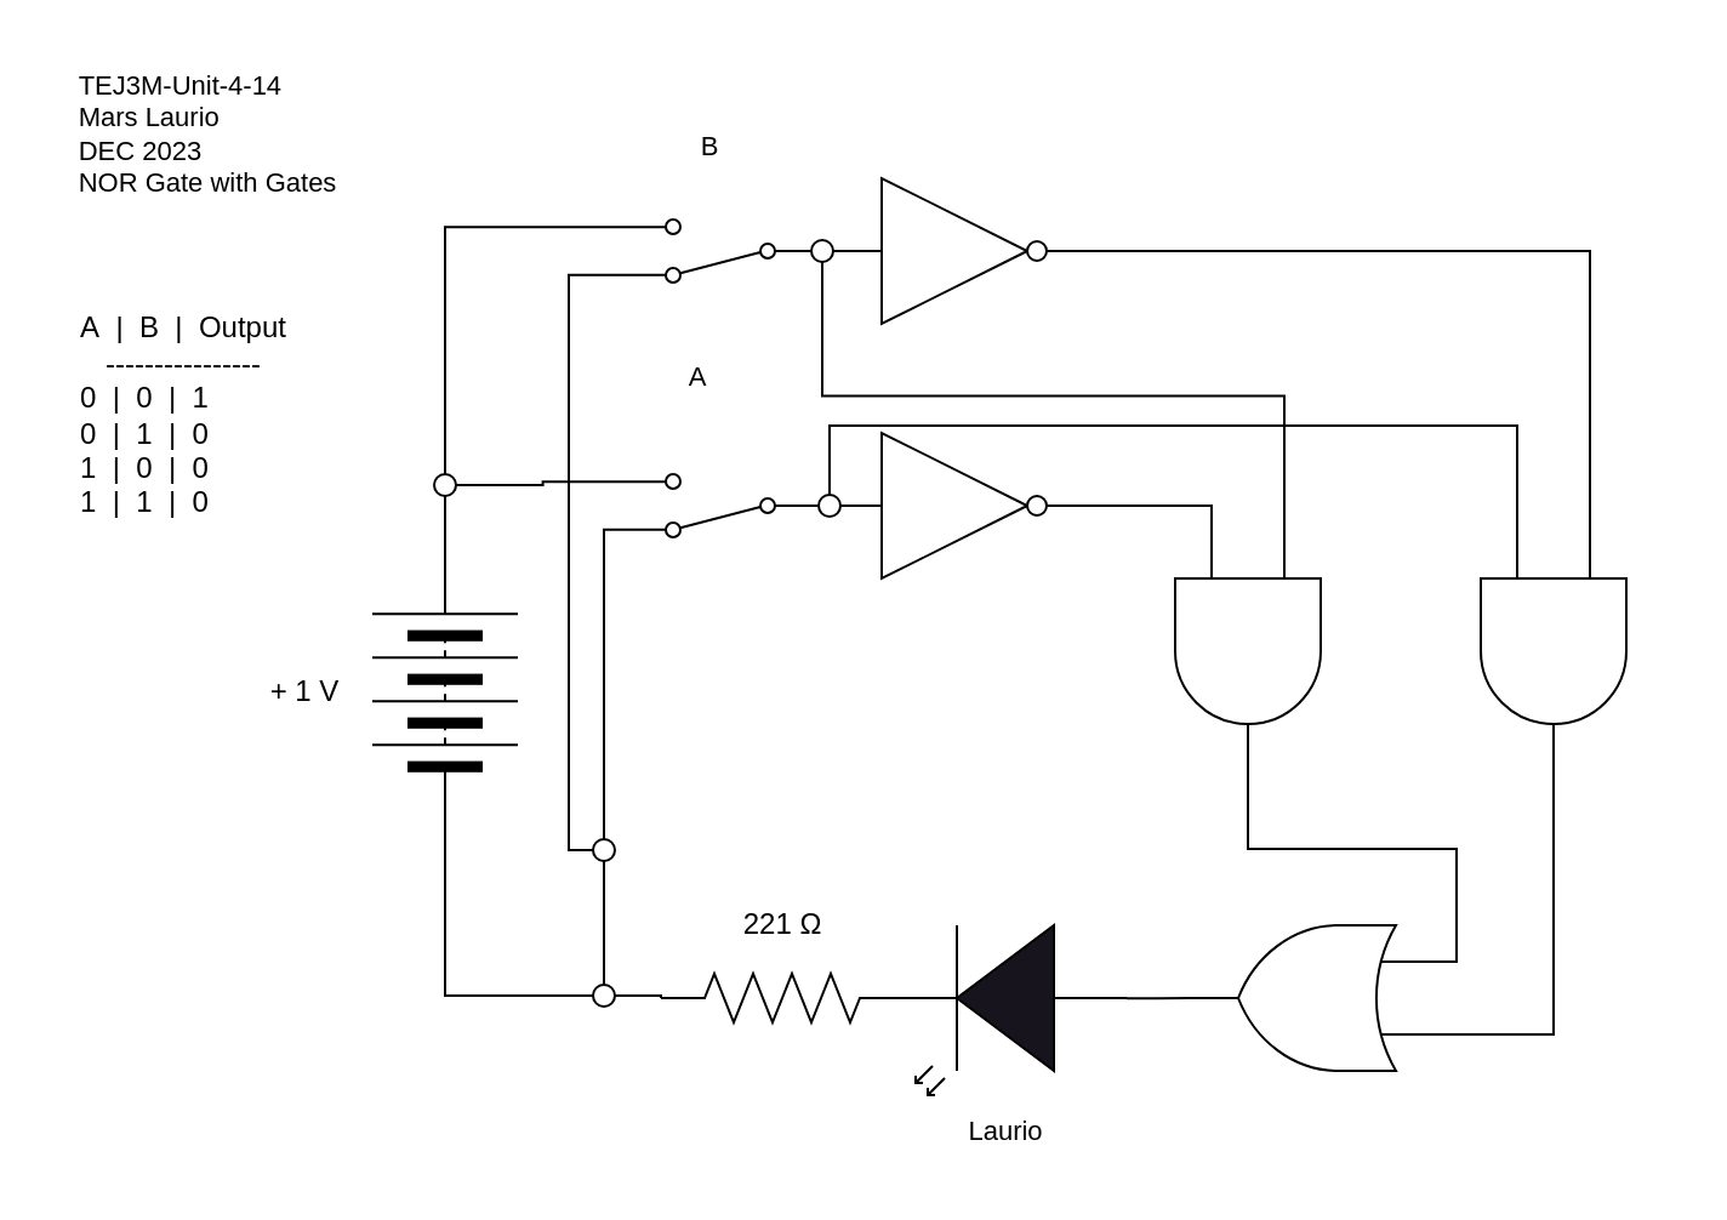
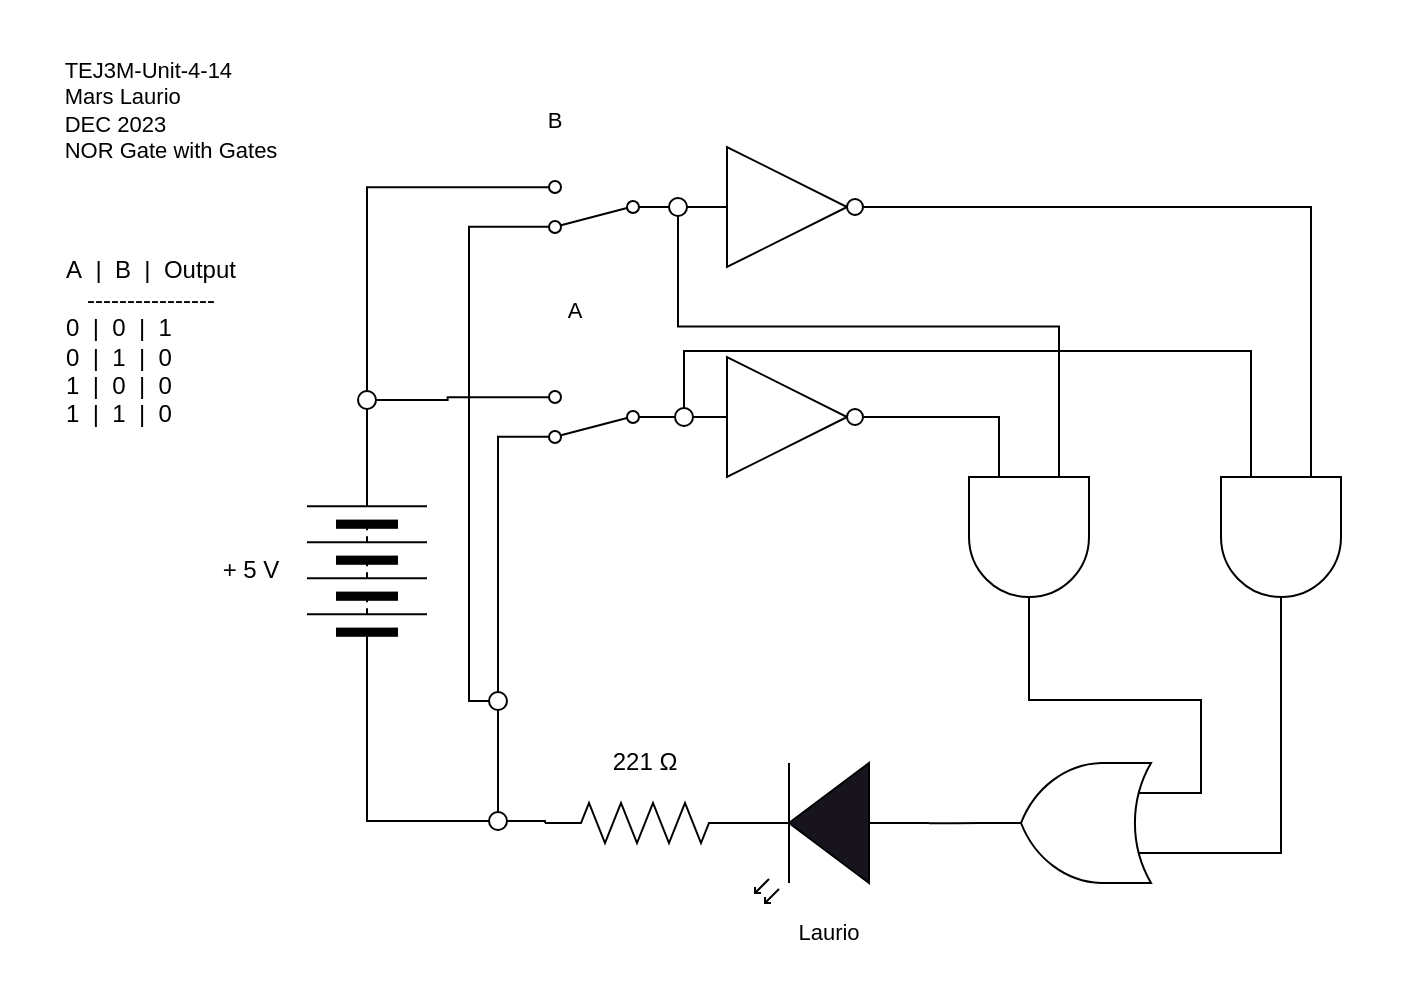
  <mxCell id="0" />
  <mxCell id="1" parent="0" />
  <mxCell id="2" value="&lt;div style=&quot;text-align: left;&quot;&gt;&lt;span style=&quot;background-color: initial;&quot;&gt;TEJ3M-Unit-4-14&lt;/span&gt;&lt;/div&gt;&lt;div style=&quot;text-align: left;&quot;&gt;&lt;span style=&quot;background-color: initial;&quot;&gt;Mars Laurio&lt;/span&gt;&lt;/div&gt;&lt;div style=&quot;text-align: left;&quot;&gt;&lt;span style=&quot;background-color: initial;&quot;&gt;DEC 2023&lt;/span&gt;&lt;/div&gt;&lt;div style=&quot;text-align: left;&quot;&gt;&lt;span style=&quot;background-color: initial;&quot;&gt;NOR Gate with Gates&lt;/span&gt;&lt;/div&gt;" style="text;html=1;align=center;verticalAlign=middle;resizable=0;points=[];autosize=1;strokeColor=none;fillColor=none;fontSize=11;fontFamily=Helvetica;fontColor=default;" parent="1" vertex="1"><mxGeometry x="20" y="20" width="130" height="70" as="geometry" /></mxCell>
  <mxCell id="3" value="&lt;div style=&quot;text-align: left;&quot;&gt;&lt;span style=&quot;background-color: initial;&quot;&gt;A&amp;nbsp; |&amp;nbsp; B&amp;nbsp; |&amp;nbsp; Output&lt;/span&gt;&lt;/div&gt;----------------&lt;br&gt;&lt;div style=&quot;text-align: left;&quot;&gt;&lt;span style=&quot;background-color: initial;&quot;&gt;0&amp;nbsp; |&amp;nbsp; 0&amp;nbsp; |&amp;nbsp; 1&lt;/span&gt;&lt;/div&gt;&lt;div style=&quot;text-align: left;&quot;&gt;0&amp;nbsp; |&amp;nbsp; 1&amp;nbsp; |&amp;nbsp; 0&lt;/div&gt;&lt;div style=&quot;text-align: left;&quot;&gt;1&amp;nbsp; |&amp;nbsp; 0&amp;nbsp; |&amp;nbsp; 0&lt;/div&gt;&lt;div style=&quot;text-align: left;&quot;&gt;1&amp;nbsp; |&amp;nbsp; 1&amp;nbsp; |&amp;nbsp; 0&lt;/div&gt;" style="text;html=1;align=center;verticalAlign=middle;resizable=0;points=[];autosize=1;strokeColor=none;fillColor=none;" parent="1" vertex="1"><mxGeometry x="20" y="121" width="110" height="100" as="geometry" /></mxCell>
- <mxCell id="4" value="+ 1 V" style="text;html=1;align=center;verticalAlign=middle;resizable=0;points=[];autosize=1;strokeColor=none;fillColor=none;" parent="1" vertex="1"><mxGeometry x="100" y="270" width="50" height="30" as="geometry" /></mxCell>
+ <mxCell id="4" value="+ 5 V" style="text;html=1;align=center;verticalAlign=middle;resizable=0;points=[];autosize=1;strokeColor=none;fillColor=none;" parent="1" vertex="1"><mxGeometry x="100" y="270" width="50" height="30" as="geometry" /></mxCell>
  <mxCell id="5" value="221&amp;nbsp;Ω" style="text;html=1;align=center;verticalAlign=middle;resizable=0;points=[];autosize=1;strokeColor=none;fillColor=none;" parent="1" vertex="1"><mxGeometry x="292" y="366" width="60" height="30" as="geometry" /></mxCell>
  <mxCell id="6" style="edgeStyle=orthogonalEdgeStyle;shape=connector;rounded=0;html=1;exitX=0;exitY=0.57;exitDx=0;exitDy=0;exitPerimeter=0;entryX=1;entryY=0.5;entryDx=0;entryDy=0;entryPerimeter=0;labelBackgroundColor=default;strokeColor=default;fontFamily=Helvetica;fontSize=11;fontColor=default;endArrow=none;endFill=0;" edge="1" parent="1" source="7" target="43"><mxGeometry relative="1" as="geometry" /></mxCell>
  <mxCell id="7" value="" style="verticalLabelPosition=bottom;shadow=0;dashed=0;align=center;html=1;verticalAlign=top;shape=mxgraph.electrical.opto_electronics.led_2;pointerEvents=1;rotation=-180;fillColor=#18141D;" parent="1" vertex="1"><mxGeometry x="364" y="381" width="100" height="70" as="geometry" /></mxCell>
  <mxCell id="8" style="edgeStyle=orthogonalEdgeStyle;shape=connector;rounded=0;html=1;exitX=1;exitY=0.5;exitDx=0;exitDy=0;exitPerimeter=0;entryX=1;entryY=0.57;entryDx=0;entryDy=0;entryPerimeter=0;labelBackgroundColor=default;strokeColor=default;fontFamily=Helvetica;fontSize=11;fontColor=default;endArrow=none;endFill=0;" parent="1" source="9" target="7" edge="1"><mxGeometry relative="1" as="geometry" /></mxCell>
  <mxCell id="9" value="" style="pointerEvents=1;verticalLabelPosition=bottom;shadow=0;dashed=0;align=center;html=1;verticalAlign=top;shape=mxgraph.electrical.resistors.resistor_2;" parent="1" vertex="1"><mxGeometry x="272" y="401" width="100" height="20" as="geometry" /></mxCell>
  <mxCell id="10" style="edgeStyle=orthogonalEdgeStyle;shape=connector;rounded=0;html=1;exitX=0;exitY=0.5;exitDx=0;exitDy=0;entryX=0;entryY=0.5;entryDx=0;entryDy=0;labelBackgroundColor=default;strokeColor=default;fontFamily=Helvetica;fontSize=11;fontColor=default;endArrow=none;endFill=0;" parent="1" source="12" target="15" edge="1"><mxGeometry relative="1" as="geometry" /></mxCell>
  <mxCell id="11" style="edgeStyle=orthogonalEdgeStyle;shape=connector;rounded=0;html=1;exitX=1;exitY=0.5;exitDx=0;exitDy=0;entryX=0.5;entryY=1;entryDx=0;entryDy=0;labelBackgroundColor=default;strokeColor=default;fontFamily=Helvetica;fontSize=11;fontColor=default;endArrow=none;endFill=0;" parent="1" source="12" target="25" edge="1"><mxGeometry relative="1" as="geometry" /></mxCell>
  <mxCell id="12" value="" style="pointerEvents=1;verticalLabelPosition=bottom;shadow=0;dashed=0;align=center;html=1;verticalAlign=top;shape=mxgraph.electrical.miscellaneous.batteryStack;rotation=-90;" parent="1" vertex="1"><mxGeometry x="133" y="255" width="100" height="60" as="geometry" /></mxCell>
  <mxCell id="13" style="edgeStyle=orthogonalEdgeStyle;shape=connector;rounded=0;html=1;exitX=1;exitY=0.5;exitDx=0;exitDy=0;entryX=0;entryY=0.5;entryDx=0;entryDy=0;entryPerimeter=0;labelBackgroundColor=default;strokeColor=default;fontFamily=Helvetica;fontSize=11;fontColor=default;endArrow=none;endFill=0;" parent="1" source="15" target="9" edge="1"><mxGeometry relative="1" as="geometry" /></mxCell>
  <mxCell id="14" style="edgeStyle=orthogonalEdgeStyle;shape=connector;rounded=0;html=1;exitX=0.5;exitY=0;exitDx=0;exitDy=0;entryX=0.5;entryY=1;entryDx=0;entryDy=0;labelBackgroundColor=default;strokeColor=default;fontFamily=Helvetica;fontSize=11;fontColor=default;endArrow=none;endFill=0;" parent="1" source="15" target="27" edge="1"><mxGeometry relative="1" as="geometry" /></mxCell>
  <mxCell id="15" value="" style="ellipse;whiteSpace=wrap;html=1;aspect=fixed;fontFamily=Helvetica;fontSize=11;" parent="1" vertex="1"><mxGeometry x="244" y="405.5" width="9" height="9" as="geometry" /></mxCell>
  <mxCell id="16" value="" style="shape=mxgraph.electrical.electro-mechanical.twoWaySwitch;aspect=fixed;elSwitchState=2;rotation=-180;flipV=0;" parent="1" vertex="1"><mxGeometry x="259" y="195" width="75" height="26" as="geometry" /></mxCell>
  <mxCell id="17" value="A" style="text;html=1;align=center;verticalAlign=middle;resizable=0;points=[];autosize=1;strokeColor=none;fillColor=none;fontSize=11;fontFamily=Helvetica;fontColor=default;" parent="1" vertex="1"><mxGeometry x="272" y="140" width="30" height="30" as="geometry" /></mxCell>
  <mxCell id="18" value="Laurio" style="text;html=1;align=center;verticalAlign=middle;resizable=0;points=[];autosize=1;strokeColor=none;fillColor=none;fontSize=11;fontFamily=Helvetica;fontColor=default;" parent="1" vertex="1"><mxGeometry x="384" y="451" width="60" height="30" as="geometry" /></mxCell>
  <mxCell id="19" style="edgeStyle=orthogonalEdgeStyle;shape=connector;rounded=0;html=1;exitX=1;exitY=0.12;exitDx=0;exitDy=0;entryX=0;entryY=0.5;entryDx=0;entryDy=0;labelBackgroundColor=default;strokeColor=default;fontFamily=Helvetica;fontSize=11;fontColor=default;endArrow=none;endFill=0;" parent="1" source="21" target="27" edge="1"><mxGeometry relative="1" as="geometry" /></mxCell>
  <mxCell id="20" style="edgeStyle=orthogonalEdgeStyle;shape=connector;rounded=0;html=1;exitX=0;exitY=0.5;exitDx=0;exitDy=0;entryX=0;entryY=0.5;entryDx=0;entryDy=0;entryPerimeter=0;labelBackgroundColor=default;strokeColor=default;fontFamily=Helvetica;fontSize=11;fontColor=default;endArrow=none;endFill=0;startArrow=none;" edge="1" parent="1" source="42" target="29"><mxGeometry relative="1" as="geometry" /></mxCell>
  <mxCell id="21" value="" style="shape=mxgraph.electrical.electro-mechanical.twoWaySwitch;aspect=fixed;elSwitchState=2;rotation=-180;flipV=0;" parent="1" vertex="1"><mxGeometry x="259" y="90" width="75" height="26" as="geometry" /></mxCell>
- <mxCell id="22" value="B" style="text;html=1;align=center;verticalAlign=middle;resizable=0;points=[];autosize=1;strokeColor=none;fillColor=none;fontSize=11;fontFamily=Helvetica;fontColor=default;" parent="1" vertex="1"><mxGeometry x="277" y="45" width="30" height="30" as="geometry" /></mxCell>
+ <mxCell id="22" value="B" style="text;html=1;align=center;verticalAlign=middle;resizable=0;points=[];autosize=1;strokeColor=none;fillColor=none;fontSize=11;fontFamily=Helvetica;fontColor=default;" parent="1" vertex="1"><mxGeometry x="262" y="45" width="30" height="30" as="geometry" /></mxCell>
  <mxCell id="23" style="edgeStyle=orthogonalEdgeStyle;shape=connector;rounded=0;html=1;exitX=1;exitY=0.5;exitDx=0;exitDy=0;entryX=1;entryY=0.88;entryDx=0;entryDy=0;labelBackgroundColor=default;strokeColor=default;fontFamily=Helvetica;fontSize=11;fontColor=default;endArrow=none;endFill=0;" parent="1" source="25" target="16" edge="1"><mxGeometry relative="1" as="geometry" /></mxCell>
  <mxCell id="24" style="edgeStyle=orthogonalEdgeStyle;shape=connector;rounded=0;html=1;exitX=0.5;exitY=0;exitDx=0;exitDy=0;entryX=1;entryY=0.88;entryDx=0;entryDy=0;labelBackgroundColor=default;strokeColor=default;fontFamily=Helvetica;fontSize=11;fontColor=default;endArrow=none;endFill=0;" parent="1" source="25" target="21" edge="1"><mxGeometry relative="1" as="geometry" /></mxCell>
  <mxCell id="25" value="" style="ellipse;whiteSpace=wrap;html=1;aspect=fixed;fontFamily=Helvetica;fontSize=11;" parent="1" vertex="1"><mxGeometry x="178.5" y="195" width="9" height="9" as="geometry" /></mxCell>
  <mxCell id="26" style="edgeStyle=orthogonalEdgeStyle;shape=connector;rounded=0;html=1;exitX=0.5;exitY=0;exitDx=0;exitDy=0;entryX=1;entryY=0.12;entryDx=0;entryDy=0;labelBackgroundColor=default;strokeColor=default;fontFamily=Helvetica;fontSize=11;fontColor=default;endArrow=none;endFill=0;" parent="1" source="27" target="16" edge="1"><mxGeometry relative="1" as="geometry" /></mxCell>
  <mxCell id="27" value="" style="ellipse;whiteSpace=wrap;html=1;aspect=fixed;fontFamily=Helvetica;fontSize=11;" parent="1" vertex="1"><mxGeometry x="244" y="345.5" width="9" height="9" as="geometry" /></mxCell>
  <mxCell id="28" style="edgeStyle=orthogonalEdgeStyle;shape=connector;rounded=0;html=1;exitX=1;exitY=0.5;exitDx=0;exitDy=0;exitPerimeter=0;entryX=0;entryY=0.25;entryDx=0;entryDy=0;entryPerimeter=0;labelBackgroundColor=default;strokeColor=default;fontFamily=Helvetica;fontSize=11;fontColor=default;endArrow=none;endFill=0;" edge="1" parent="1" source="29" target="34"><mxGeometry relative="1" as="geometry" /></mxCell>
  <mxCell id="29" value="" style="verticalLabelPosition=bottom;shadow=0;dashed=0;align=center;html=1;verticalAlign=top;shape=mxgraph.electrical.logic_gates.inverter_2;fontFamily=Helvetica;fontSize=11;fontColor=default;" vertex="1" parent="1"><mxGeometry x="346" y="73" width="100" height="60" as="geometry" /></mxCell>
  <mxCell id="30" style="edgeStyle=orthogonalEdgeStyle;shape=connector;rounded=0;html=1;exitX=0;exitY=0.5;exitDx=0;exitDy=0;exitPerimeter=0;entryX=0;entryY=0.5;entryDx=0;entryDy=0;labelBackgroundColor=default;strokeColor=default;fontFamily=Helvetica;fontSize=11;fontColor=default;endArrow=none;endFill=0;startArrow=none;" edge="1" parent="1" source="39" target="16"><mxGeometry relative="1" as="geometry" /></mxCell>
  <mxCell id="31" style="edgeStyle=orthogonalEdgeStyle;shape=connector;rounded=0;html=1;exitX=1;exitY=0.5;exitDx=0;exitDy=0;exitPerimeter=0;entryX=0;entryY=0.75;entryDx=0;entryDy=0;entryPerimeter=0;labelBackgroundColor=default;strokeColor=default;fontFamily=Helvetica;fontSize=11;fontColor=default;endArrow=none;endFill=0;" edge="1" parent="1" source="32" target="36"><mxGeometry relative="1" as="geometry" /></mxCell>
  <mxCell id="32" value="" style="verticalLabelPosition=bottom;shadow=0;dashed=0;align=center;html=1;verticalAlign=top;shape=mxgraph.electrical.logic_gates.inverter_2;fontFamily=Helvetica;fontSize=11;fontColor=default;" vertex="1" parent="1"><mxGeometry x="346" y="178" width="100" height="60" as="geometry" /></mxCell>
  <mxCell id="33" style="edgeStyle=orthogonalEdgeStyle;shape=connector;rounded=0;html=1;exitX=1;exitY=0.5;exitDx=0;exitDy=0;exitPerimeter=0;entryX=0;entryY=0.25;entryDx=0;entryDy=0;entryPerimeter=0;labelBackgroundColor=default;strokeColor=default;fontFamily=Helvetica;fontSize=11;fontColor=default;endArrow=none;endFill=0;" edge="1" parent="1" source="34" target="43"><mxGeometry relative="1" as="geometry" /></mxCell>
  <mxCell id="34" value="" style="verticalLabelPosition=bottom;shadow=0;dashed=0;align=center;html=1;verticalAlign=top;shape=mxgraph.electrical.logic_gates.logic_gate;operation=and;fontFamily=Helvetica;fontSize=11;fontColor=default;rotation=90;" vertex="1" parent="1"><mxGeometry x="590" y="238" width="100" height="60" as="geometry" /></mxCell>
  <mxCell id="35" style="edgeStyle=orthogonalEdgeStyle;shape=connector;rounded=0;html=1;exitX=1;exitY=0.5;exitDx=0;exitDy=0;exitPerimeter=0;entryX=0;entryY=0.75;entryDx=0;entryDy=0;entryPerimeter=0;labelBackgroundColor=default;strokeColor=default;fontFamily=Helvetica;fontSize=11;fontColor=default;endArrow=none;endFill=0;" edge="1" parent="1" source="36" target="43"><mxGeometry relative="1" as="geometry" /></mxCell>
  <mxCell id="36" value="" style="verticalLabelPosition=bottom;shadow=0;dashed=0;align=center;html=1;verticalAlign=top;shape=mxgraph.electrical.logic_gates.logic_gate;operation=and;fontFamily=Helvetica;fontSize=11;fontColor=default;rotation=90;" vertex="1" parent="1"><mxGeometry x="464" y="238" width="100" height="60" as="geometry" /></mxCell>
  <mxCell id="37" value="" style="edgeStyle=orthogonalEdgeStyle;shape=connector;rounded=0;html=1;exitX=0;exitY=0.5;exitDx=0;exitDy=0;exitPerimeter=0;entryX=0;entryY=0.5;entryDx=0;entryDy=0;labelBackgroundColor=default;strokeColor=default;fontFamily=Helvetica;fontSize=11;fontColor=default;endArrow=none;endFill=0;" edge="1" parent="1" source="32" target="39"><mxGeometry relative="1" as="geometry"><mxPoint x="346" y="208" as="sourcePoint" /><mxPoint x="334" y="208" as="targetPoint" /></mxGeometry></mxCell>
  <mxCell id="38" style="edgeStyle=orthogonalEdgeStyle;shape=connector;rounded=0;html=1;exitX=0.5;exitY=0;exitDx=0;exitDy=0;entryX=0;entryY=0.75;entryDx=0;entryDy=0;entryPerimeter=0;labelBackgroundColor=default;strokeColor=default;fontFamily=Helvetica;fontSize=11;fontColor=default;endArrow=none;endFill=0;" edge="1" parent="1" source="39" target="34"><mxGeometry relative="1" as="geometry"><Array as="points"><mxPoint x="341" y="175" /><mxPoint x="625" y="175" /></Array></mxGeometry></mxCell>
  <mxCell id="39" value="" style="ellipse;whiteSpace=wrap;html=1;aspect=fixed;fontFamily=Helvetica;fontSize=11;" vertex="1" parent="1"><mxGeometry x="337" y="203.5" width="9" height="9" as="geometry" /></mxCell>
  <mxCell id="40" value="" style="edgeStyle=orthogonalEdgeStyle;shape=connector;rounded=0;html=1;exitX=0;exitY=0.5;exitDx=0;exitDy=0;entryX=0;entryY=0.5;entryDx=0;entryDy=0;entryPerimeter=0;labelBackgroundColor=default;strokeColor=default;fontFamily=Helvetica;fontSize=11;fontColor=default;endArrow=none;endFill=0;" edge="1" parent="1" source="21" target="42"><mxGeometry relative="1" as="geometry"><mxPoint x="334" y="103" as="sourcePoint" /><mxPoint x="346" y="103" as="targetPoint" /></mxGeometry></mxCell>
  <mxCell id="41" style="edgeStyle=orthogonalEdgeStyle;shape=connector;rounded=0;html=1;exitX=0.5;exitY=1;exitDx=0;exitDy=0;entryX=0;entryY=0.25;entryDx=0;entryDy=0;entryPerimeter=0;labelBackgroundColor=default;strokeColor=default;fontFamily=Helvetica;fontSize=11;fontColor=default;endArrow=none;endFill=0;" edge="1" parent="1" source="42" target="36"><mxGeometry relative="1" as="geometry" /></mxCell>
  <mxCell id="42" value="" style="ellipse;whiteSpace=wrap;html=1;aspect=fixed;fontFamily=Helvetica;fontSize=11;" vertex="1" parent="1"><mxGeometry x="334" y="98.5" width="9" height="9" as="geometry" /></mxCell>
  <mxCell id="43" value="" style="verticalLabelPosition=bottom;shadow=0;dashed=0;align=center;html=1;verticalAlign=top;shape=mxgraph.electrical.logic_gates.logic_gate;operation=or;fontFamily=Helvetica;fontSize=11;fontColor=default;rotation=-180;" vertex="1" parent="1"><mxGeometry x="490" y="381" width="100" height="60" as="geometry" /></mxCell>
